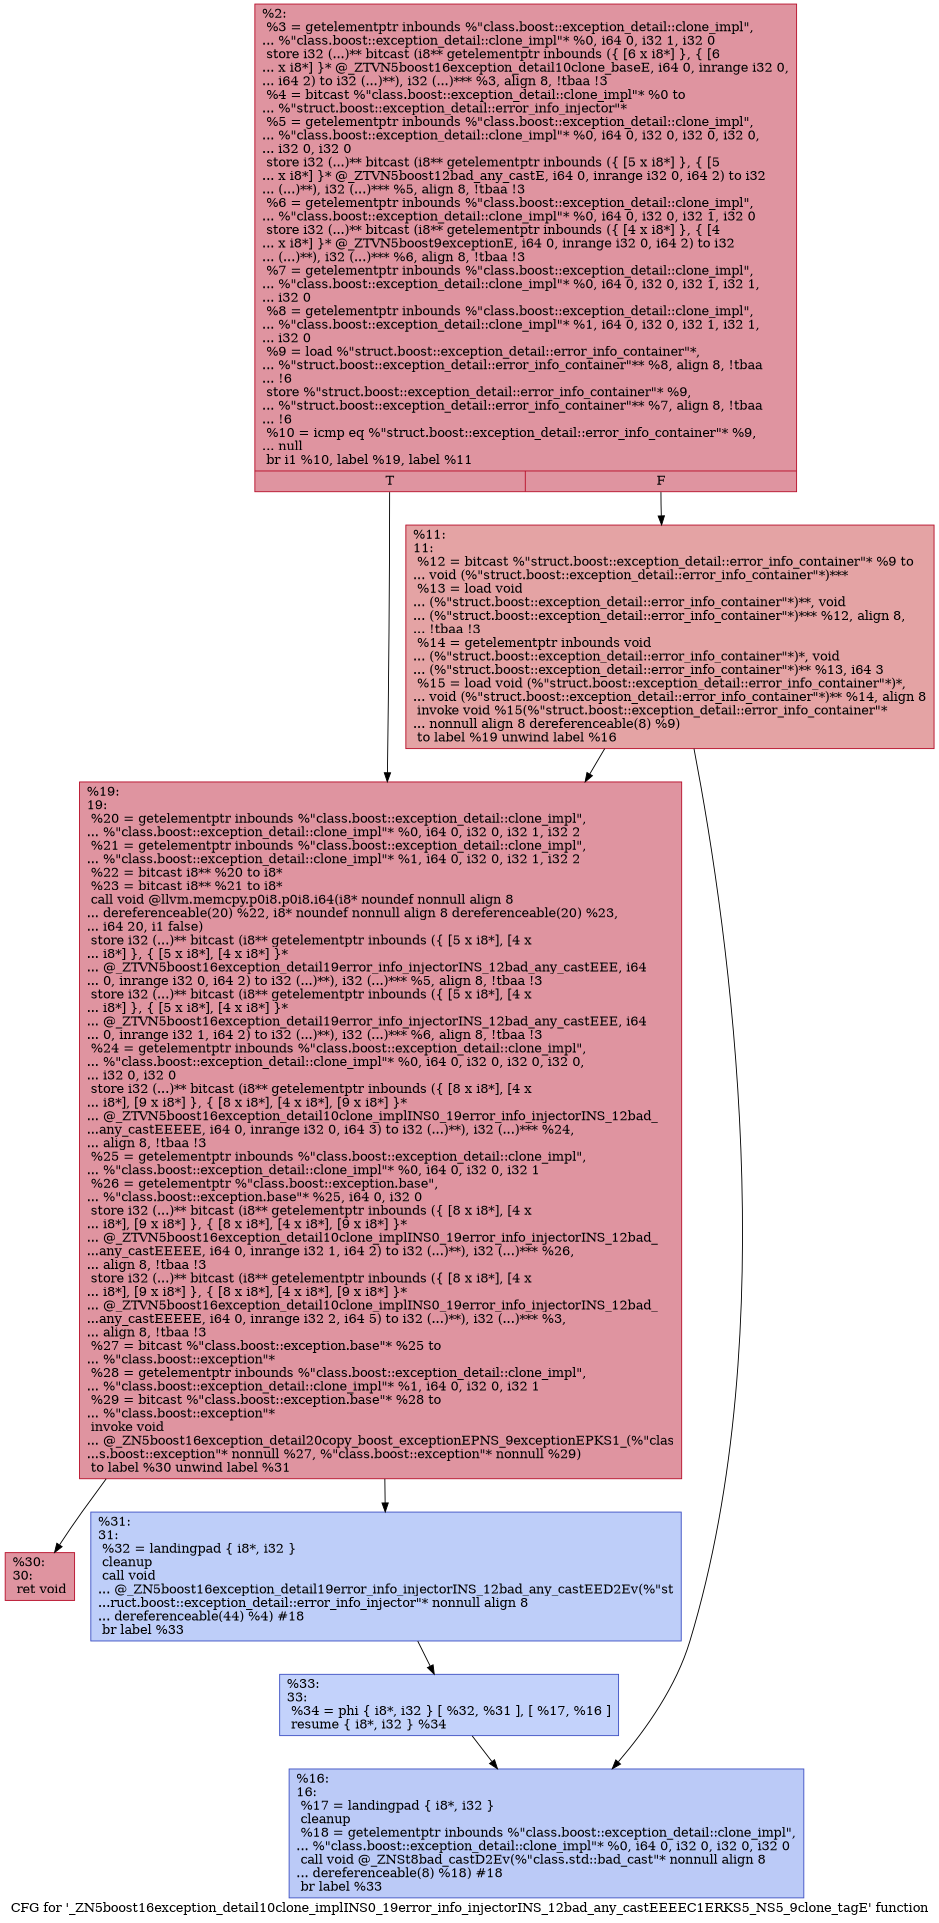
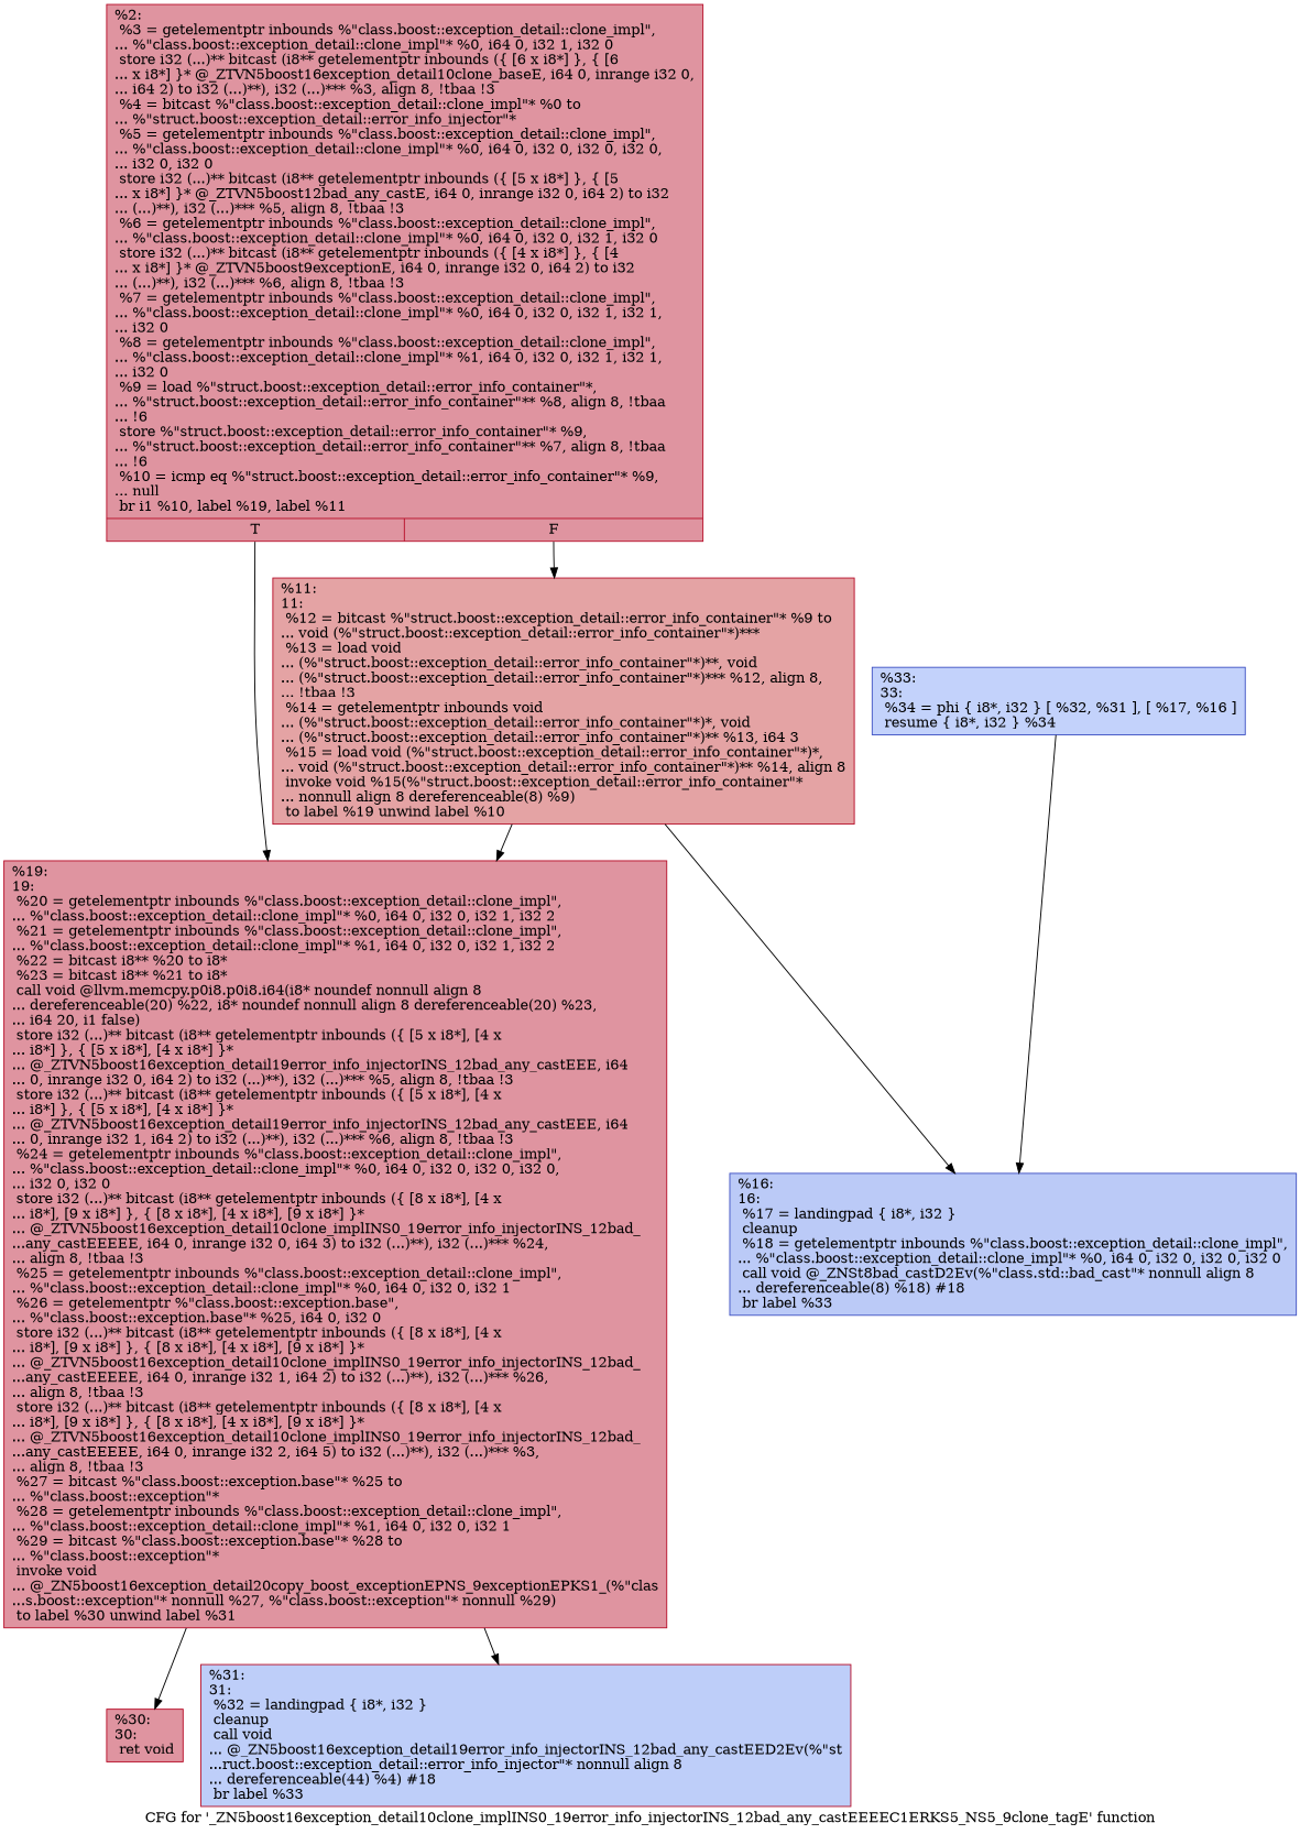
  digraph {
    label="CFG for '_ZN5boost16exception_detail10clone_implINS0_19error_info_injectorINS_12bad_any_castEEEEC1ERKS5_NS5_9clone_tagE' function"
    node [color="#b70d28ff" fillcolor="#b70d2870" shape=record style=filled]
    n1 [label="{%2:\l  %3 = getelementptr inbounds %\"class.boost::exception_detail::clone_impl\",\l... %\"class.boost::exception_detail::clone_impl\"* %0, i64 0, i32 1, i32 0\l  store i32 (...)** bitcast (i8** getelementptr inbounds (\{ [6 x i8*] \}, \{ [6\l... x i8*] \}* @_ZTVN5boost16exception_detail10clone_baseE, i64 0, inrange i32 0,\l... i64 2) to i32 (...)**), i32 (...)*** %3, align 8, !tbaa !3\l  %4 = bitcast %\"class.boost::exception_detail::clone_impl\"* %0 to\l... %\"struct.boost::exception_detail::error_info_injector\"*\l  %5 = getelementptr inbounds %\"class.boost::exception_detail::clone_impl\",\l... %\"class.boost::exception_detail::clone_impl\"* %0, i64 0, i32 0, i32 0, i32 0,\l... i32 0, i32 0\l  store i32 (...)** bitcast (i8** getelementptr inbounds (\{ [5 x i8*] \}, \{ [5\l... x i8*] \}* @_ZTVN5boost12bad_any_castE, i64 0, inrange i32 0, i64 2) to i32\l... (...)**), i32 (...)*** %5, align 8, !tbaa !3\l  %6 = getelementptr inbounds %\"class.boost::exception_detail::clone_impl\",\l... %\"class.boost::exception_detail::clone_impl\"* %0, i64 0, i32 0, i32 1, i32 0\l  store i32 (...)** bitcast (i8** getelementptr inbounds (\{ [4 x i8*] \}, \{ [4\l... x i8*] \}* @_ZTVN5boost9exceptionE, i64 0, inrange i32 0, i64 2) to i32\l... (...)**), i32 (...)*** %6, align 8, !tbaa !3\l  %7 = getelementptr inbounds %\"class.boost::exception_detail::clone_impl\",\l... %\"class.boost::exception_detail::clone_impl\"* %0, i64 0, i32 0, i32 1, i32 1,\l... i32 0\l  %8 = getelementptr inbounds %\"class.boost::exception_detail::clone_impl\",\l... %\"class.boost::exception_detail::clone_impl\"* %1, i64 0, i32 0, i32 1, i32 1,\l... i32 0\l  %9 = load %\"struct.boost::exception_detail::error_info_container\"*,\l... %\"struct.boost::exception_detail::error_info_container\"** %8, align 8, !tbaa\l... !6\l  store %\"struct.boost::exception_detail::error_info_container\"* %9,\l... %\"struct.boost::exception_detail::error_info_container\"** %7, align 8, !tbaa\l... !6\l  %10 = icmp eq %\"struct.boost::exception_detail::error_info_container\"* %9,\l... null\l  br i1 %10, label %19, label %11\l|{<s0>T|<s1>F}}"]
    n2 [label="{%19:\l19:                                               \l  %20 = getelementptr inbounds %\"class.boost::exception_detail::clone_impl\",\l... %\"class.boost::exception_detail::clone_impl\"* %0, i64 0, i32 0, i32 1, i32 2\l  %21 = getelementptr inbounds %\"class.boost::exception_detail::clone_impl\",\l... %\"class.boost::exception_detail::clone_impl\"* %1, i64 0, i32 0, i32 1, i32 2\l  %22 = bitcast i8** %20 to i8*\l  %23 = bitcast i8** %21 to i8*\l  call void @llvm.memcpy.p0i8.p0i8.i64(i8* noundef nonnull align 8\l... dereferenceable(20) %22, i8* noundef nonnull align 8 dereferenceable(20) %23,\l... i64 20, i1 false)\l  store i32 (...)** bitcast (i8** getelementptr inbounds (\{ [5 x i8*], [4 x\l... i8*] \}, \{ [5 x i8*], [4 x i8*] \}*\l... @_ZTVN5boost16exception_detail19error_info_injectorINS_12bad_any_castEEE, i64\l... 0, inrange i32 0, i64 2) to i32 (...)**), i32 (...)*** %5, align 8, !tbaa !3\l  store i32 (...)** bitcast (i8** getelementptr inbounds (\{ [5 x i8*], [4 x\l... i8*] \}, \{ [5 x i8*], [4 x i8*] \}*\l... @_ZTVN5boost16exception_detail19error_info_injectorINS_12bad_any_castEEE, i64\l... 0, inrange i32 1, i64 2) to i32 (...)**), i32 (...)*** %6, align 8, !tbaa !3\l  %24 = getelementptr inbounds %\"class.boost::exception_detail::clone_impl\",\l... %\"class.boost::exception_detail::clone_impl\"* %0, i64 0, i32 0, i32 0, i32 0,\l... i32 0, i32 0\l  store i32 (...)** bitcast (i8** getelementptr inbounds (\{ [8 x i8*], [4 x\l... i8*], [9 x i8*] \}, \{ [8 x i8*], [4 x i8*], [9 x i8*] \}*\l... @_ZTVN5boost16exception_detail10clone_implINS0_19error_info_injectorINS_12bad_\l...any_castEEEEE, i64 0, inrange i32 0, i64 3) to i32 (...)**), i32 (...)*** %24,\l... align 8, !tbaa !3\l  %25 = getelementptr inbounds %\"class.boost::exception_detail::clone_impl\",\l... %\"class.boost::exception_detail::clone_impl\"* %0, i64 0, i32 0, i32 1\l  %26 = getelementptr %\"class.boost::exception.base\",\l... %\"class.boost::exception.base\"* %25, i64 0, i32 0\l  store i32 (...)** bitcast (i8** getelementptr inbounds (\{ [8 x i8*], [4 x\l... i8*], [9 x i8*] \}, \{ [8 x i8*], [4 x i8*], [9 x i8*] \}*\l... @_ZTVN5boost16exception_detail10clone_implINS0_19error_info_injectorINS_12bad_\l...any_castEEEEE, i64 0, inrange i32 1, i64 2) to i32 (...)**), i32 (...)*** %26,\l... align 8, !tbaa !3\l  store i32 (...)** bitcast (i8** getelementptr inbounds (\{ [8 x i8*], [4 x\l... i8*], [9 x i8*] \}, \{ [8 x i8*], [4 x i8*], [9 x i8*] \}*\l... @_ZTVN5boost16exception_detail10clone_implINS0_19error_info_injectorINS_12bad_\l...any_castEEEEE, i64 0, inrange i32 2, i64 5) to i32 (...)**), i32 (...)*** %3,\l... align 8, !tbaa !3\l  %27 = bitcast %\"class.boost::exception.base\"* %25 to\l... %\"class.boost::exception\"*\l  %28 = getelementptr inbounds %\"class.boost::exception_detail::clone_impl\",\l... %\"class.boost::exception_detail::clone_impl\"* %1, i64 0, i32 0, i32 1\l  %29 = bitcast %\"class.boost::exception.base\"* %28 to\l... %\"class.boost::exception\"*\l  invoke void\l... @_ZN5boost16exception_detail20copy_boost_exceptionEPNS_9exceptionEPKS1_(%\"clas\l...s.boost::exception\"* nonnull %27, %\"class.boost::exception\"* nonnull %29)\l          to label %30 unwind label %31\l}"]
-   n3 [fillcolor="#c32e3170" label="{%11:\l11:                                               \l  %12 = bitcast %\"struct.boost::exception_detail::error_info_container\"* %9 to\l... void (%\"struct.boost::exception_detail::error_info_container\"*)***\l  %13 = load void\l... (%\"struct.boost::exception_detail::error_info_container\"*)**, void\l... (%\"struct.boost::exception_detail::error_info_container\"*)*** %12, align 8,\l... !tbaa !3\l  %14 = getelementptr inbounds void\l... (%\"struct.boost::exception_detail::error_info_container\"*)*, void\l... (%\"struct.boost::exception_detail::error_info_container\"*)** %13, i64 3\l  %15 = load void (%\"struct.boost::exception_detail::error_info_container\"*)*,\l... void (%\"struct.boost::exception_detail::error_info_container\"*)** %14, align 8\l  invoke void %15(%\"struct.boost::exception_detail::error_info_container\"*\l... nonnull align 8 dereferenceable(8) %9)\l          to label %19 unwind label %16\l}"]
+   n3 [fillcolor="#c32e3170" label="{%11:\l11:                                               \l  %12 = bitcast %\"struct.boost::exception_detail::error_info_container\"* %9 to\l... void (%\"struct.boost::exception_detail::error_info_container\"*)***\l  %13 = load void\l... (%\"struct.boost::exception_detail::error_info_container\"*)**, void\l... (%\"struct.boost::exception_detail::error_info_container\"*)*** %12, align 8,\l... !tbaa !3\l  %14 = getelementptr inbounds void\l... (%\"struct.boost::exception_detail::error_info_container\"*)*, void\l... (%\"struct.boost::exception_detail::error_info_container\"*)** %13, i64 3\l  %15 = load void (%\"struct.boost::exception_detail::error_info_container\"*)*,\l... void (%\"struct.boost::exception_detail::error_info_container\"*)** %14, align 8\l  invoke void %15(%\"struct.boost::exception_detail::error_info_container\"*\l... nonnull align 8 dereferenceable(8) %9)\l          to label %19 unwind label %10\l}"]
    n4 [label="{%30:\l30:                                               \l  ret void\l}"]
-   n5 [color="#3d50c3ff" fillcolor="#6c8ff170" label="{%31:\l31:                                               \l  %32 = landingpad \{ i8*, i32 \}\l          cleanup\l  call void\l... @_ZN5boost16exception_detail19error_info_injectorINS_12bad_any_castEED2Ev(%\"st\l...ruct.boost::exception_detail::error_info_injector\"* nonnull align 8\l... dereferenceable(44) %4) #18\l  br label %33\l}"]
+   n5 [fillcolor="#6c8ff170" label="{%31:\l31:                                               \l  %32 = landingpad \{ i8*, i32 \}\l          cleanup\l  call void\l... @_ZN5boost16exception_detail19error_info_injectorINS_12bad_any_castEED2Ev(%\"st\l...ruct.boost::exception_detail::error_info_injector\"* nonnull align 8\l... dereferenceable(44) %4) #18\l  br label %33\l}"]
    n6 [color="#3d50c3ff" fillcolor="#6687ed70" label="{%16:\l16:                                               \l  %17 = landingpad \{ i8*, i32 \}\l          cleanup\l  %18 = getelementptr inbounds %\"class.boost::exception_detail::clone_impl\",\l... %\"class.boost::exception_detail::clone_impl\"* %0, i64 0, i32 0, i32 0, i32 0\l  call void @_ZNSt8bad_castD2Ev(%\"class.std::bad_cast\"* nonnull align 8\l... dereferenceable(8) %18) #18\l  br label %33\l}"]
    n7 [color="#3d50c3ff" fillcolor="#779af770" label="{%33:\l33:                                               \l  %34 = phi \{ i8*, i32 \} [ %32, %31 ], [ %17, %16 ]\l  resume \{ i8*, i32 \} %34\l}"]
    n1 -> n2 [tailport=s0]
    n1 -> n3 [tailport=s1]
    n2 -> n4
    n2 -> n5
    n3 -> n2
    n3 -> n6
-   n5 -> n7
    n7 -> n6
  }
